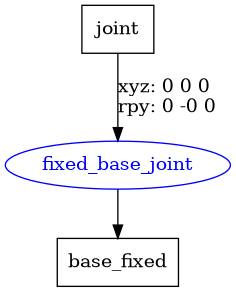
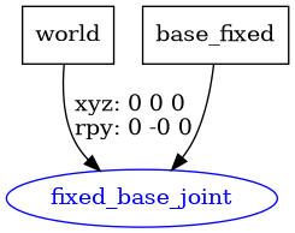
  digraph {
    node [shape=box]
-   n1 [label=joint]
+   n1 [label=world]
    fixed_base_joint [color=blue fontcolor=blue shape=ellipse]
    n3 [label=base_fixed]
    n1 -> fixed_base_joint [label="xyz: 0 0 0 \nrpy: 0 -0 0"]
-   fixed_base_joint -> n3
+   n3 -> fixed_base_joint
  }
